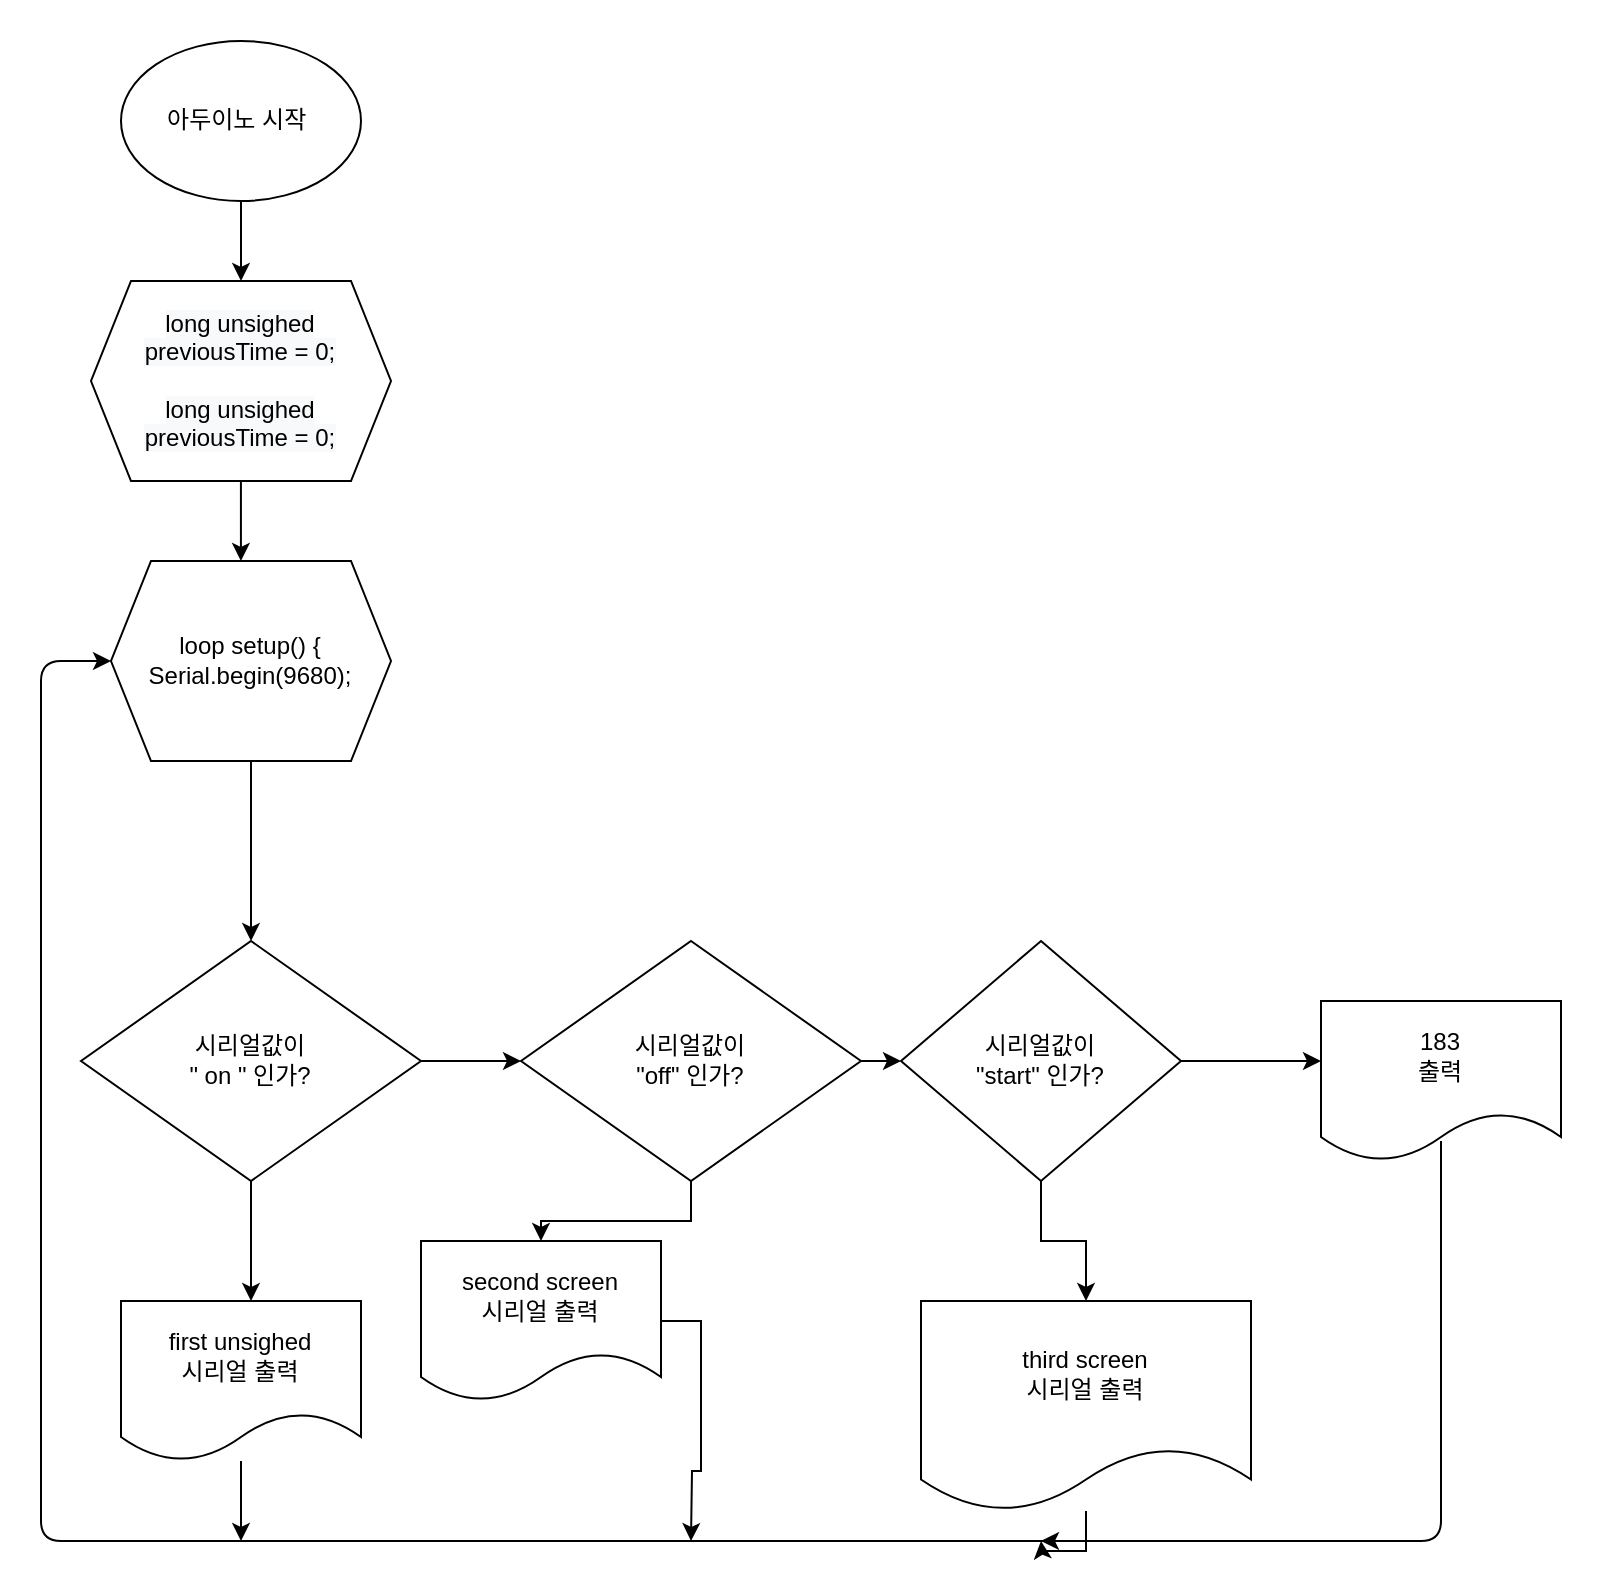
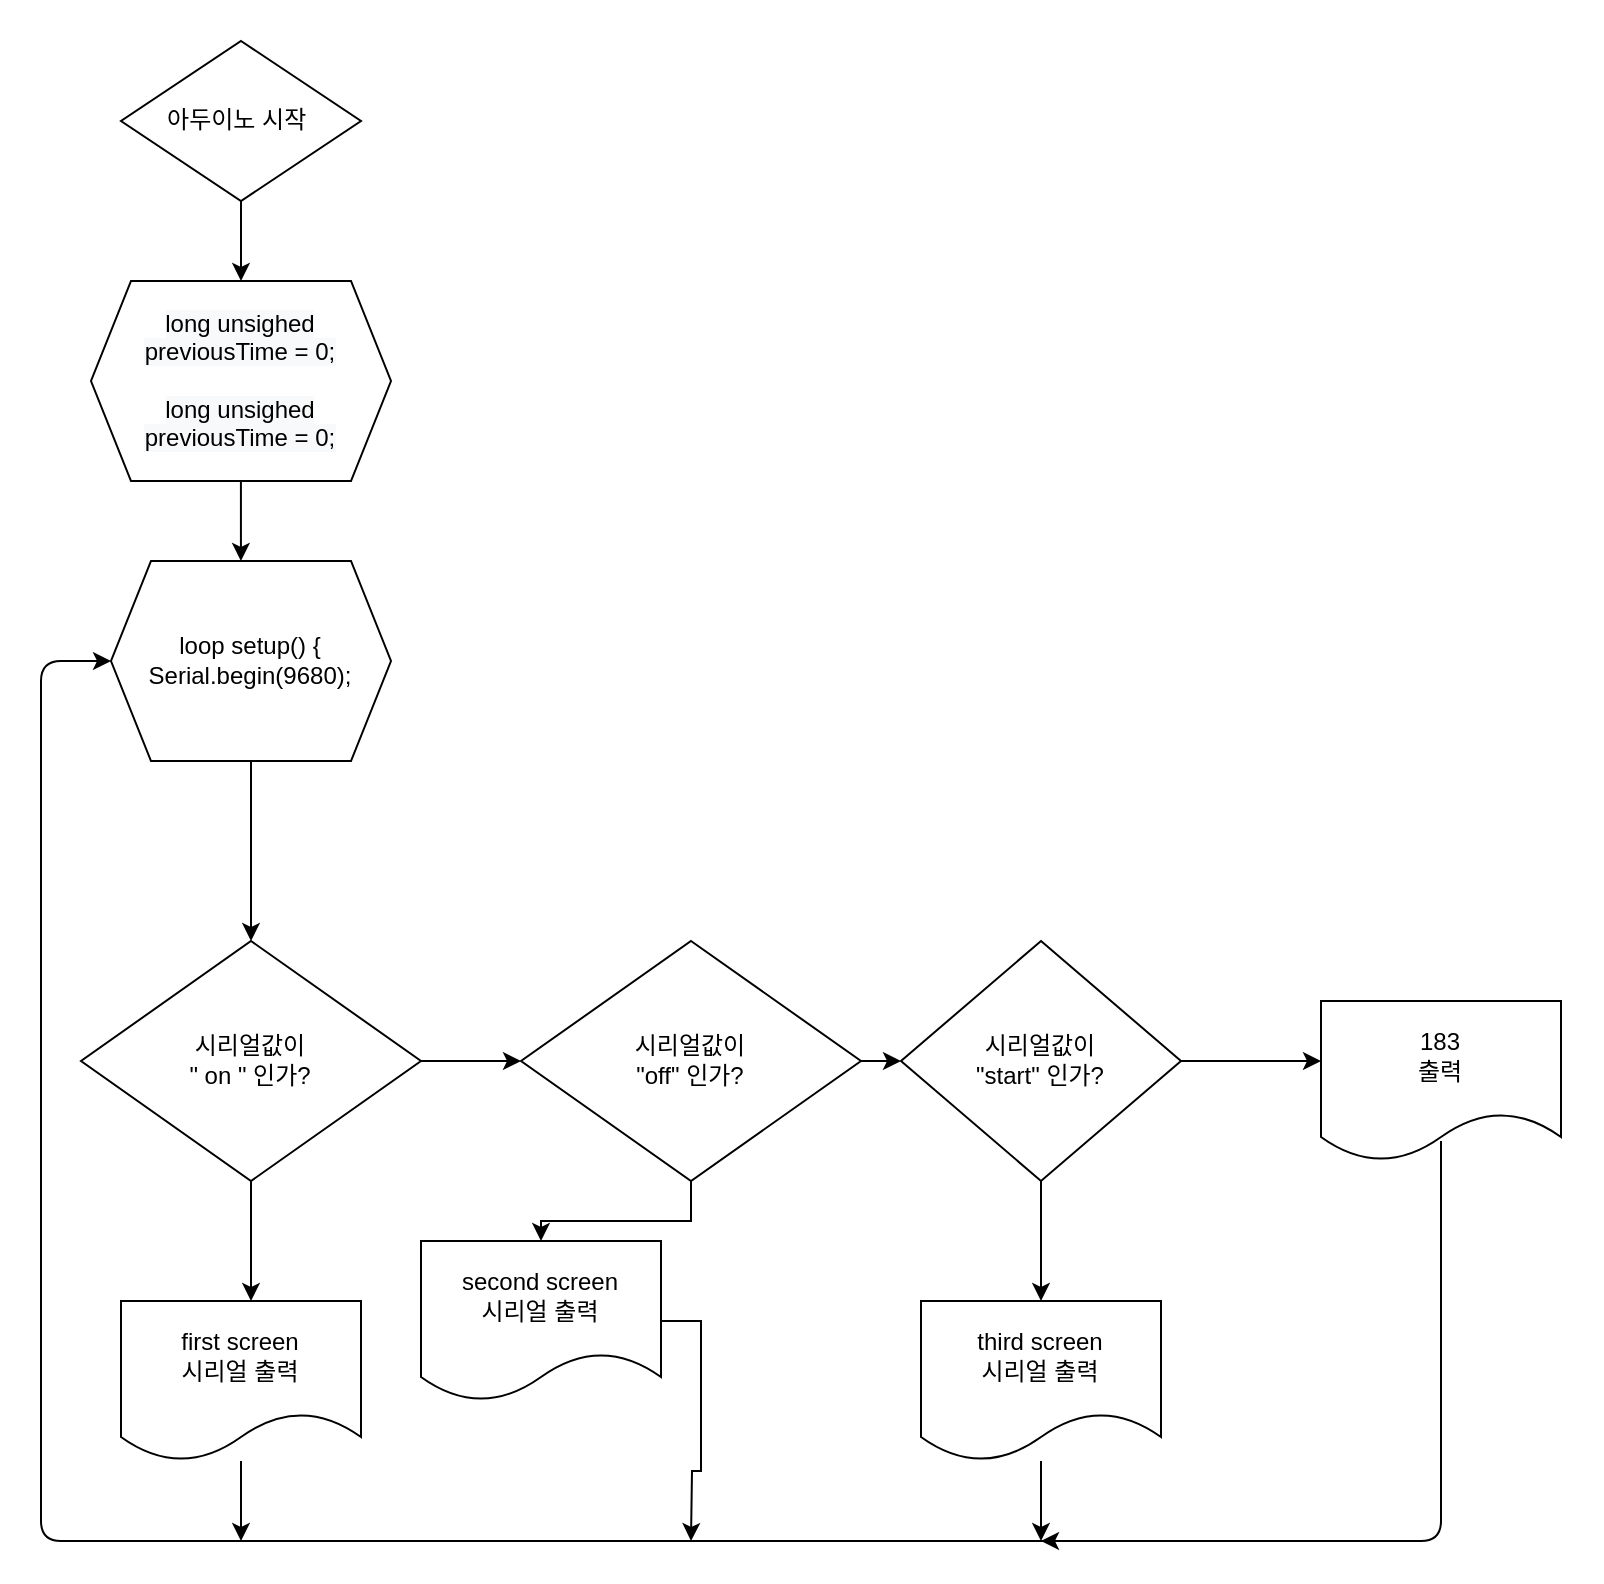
  <mxCell id="0" />
  <mxCell id="1" parent="0" />
  <mxCell id="2" style="edgeStyle=orthogonalEdgeStyle;rounded=0;orthogonalLoop=1;jettySize=auto;html=1;entryX=0.5;entryY=0;entryDx=0;entryDy=0;" edge="1" parent="1" source="3" target="5"><mxGeometry relative="1" as="geometry" /></mxCell>
- <mxCell id="3" value="아두이노 시작&amp;nbsp;" style="ellipse;whiteSpace=wrap;html=1;" vertex="1" parent="1"><mxGeometry x="60" y="20" width="120" height="80" as="geometry" /></mxCell>
+ <mxCell id="3" value="아두이노 시작&amp;nbsp;" style="rhombus;whiteSpace=wrap;html=1;" vertex="1" parent="1"><mxGeometry x="60" y="20" width="120" height="80" as="geometry" /></mxCell>
  <mxCell id="4" style="edgeStyle=orthogonalEdgeStyle;rounded=0;orthogonalLoop=1;jettySize=auto;html=1;entryX=0.464;entryY=0;entryDx=0;entryDy=0;entryPerimeter=0;" edge="1" parent="1" source="5" target="7"><mxGeometry relative="1" as="geometry" /></mxCell>
  <mxCell id="5" value="&#10;&#10;&lt;span style=&quot;color: rgb(0, 0, 0); font-family: helvetica; font-size: 12px; font-style: normal; font-weight: 400; letter-spacing: normal; text-align: center; text-indent: 0px; text-transform: none; word-spacing: 0px; background-color: rgb(248, 249, 250); display: inline; float: none;&quot;&gt;long unsighed previousTime = 0;&lt;/span&gt;&lt;br style=&quot;color: rgb(0, 0, 0); font-family: helvetica; font-size: 12px; font-style: normal; font-weight: 400; letter-spacing: normal; text-align: center; text-indent: 0px; text-transform: none; word-spacing: 0px; background-color: rgb(248, 249, 250);&quot;&gt;&lt;br style=&quot;color: rgb(0, 0, 0); font-family: helvetica; font-size: 12px; font-style: normal; font-weight: 400; letter-spacing: normal; text-align: center; text-indent: 0px; text-transform: none; word-spacing: 0px; background-color: rgb(248, 249, 250);&quot;&gt;&lt;span style=&quot;color: rgb(0, 0, 0); font-family: helvetica; font-size: 12px; font-style: normal; font-weight: 400; letter-spacing: normal; text-align: center; text-indent: 0px; text-transform: none; word-spacing: 0px; background-color: rgb(248, 249, 250); display: inline; float: none;&quot;&gt;long unsighed previousTime = 0;&lt;/span&gt;&#10;&#10;" style="shape=hexagon;perimeter=hexagonPerimeter2;whiteSpace=wrap;html=1;fixedSize=1;" vertex="1" parent="1"><mxGeometry x="45" y="140" width="150" height="100" as="geometry" /></mxCell>
  <mxCell id="6" style="edgeStyle=orthogonalEdgeStyle;rounded=0;orthogonalLoop=1;jettySize=auto;html=1;" edge="1" parent="1" source="7" target="10"><mxGeometry relative="1" as="geometry" /></mxCell>
  <mxCell id="7" value="&lt;span&gt;loop setup() {&lt;/span&gt;&lt;br&gt;&lt;span&gt;Serial.begin(9680);&lt;/span&gt;" style="shape=hexagon;perimeter=hexagonPerimeter2;whiteSpace=wrap;html=1;fixedSize=1;" vertex="1" parent="1"><mxGeometry x="55" y="280" width="140" height="100" as="geometry" /></mxCell>
  <mxCell id="8" style="edgeStyle=orthogonalEdgeStyle;rounded=0;orthogonalLoop=1;jettySize=auto;html=1;" edge="1" parent="1" source="10"><mxGeometry relative="1" as="geometry"><mxPoint x="260" y="530" as="targetPoint" /></mxGeometry></mxCell>
  <mxCell id="9" style="edgeStyle=orthogonalEdgeStyle;rounded=0;orthogonalLoop=1;jettySize=auto;html=1;" edge="1" parent="1" source="10"><mxGeometry relative="1" as="geometry"><mxPoint x="125" y="650" as="targetPoint" /></mxGeometry></mxCell>
  <mxCell id="10" value="시리얼값이&lt;br&gt;&quot; on &quot; 인가?" style="rhombus;whiteSpace=wrap;html=1;" vertex="1" parent="1"><mxGeometry x="40" y="470" width="170" height="120" as="geometry" /></mxCell>
  <mxCell id="11" style="edgeStyle=orthogonalEdgeStyle;rounded=0;orthogonalLoop=1;jettySize=auto;html=1;" edge="1" parent="1" source="13"><mxGeometry relative="1" as="geometry"><mxPoint x="450" y="530" as="targetPoint" /></mxGeometry></mxCell>
  <mxCell id="12" style="edgeStyle=orthogonalEdgeStyle;rounded=0;orthogonalLoop=1;jettySize=auto;html=1;" edge="1" parent="1" source="13" target="20"><mxGeometry relative="1" as="geometry" /></mxCell>
  <mxCell id="13" value="시리얼값이&lt;br&gt;&quot;off&quot; 인가?" style="rhombus;whiteSpace=wrap;html=1;" vertex="1" parent="1"><mxGeometry x="260" y="470" width="170" height="120" as="geometry" /></mxCell>
  <mxCell id="14" style="edgeStyle=orthogonalEdgeStyle;rounded=0;orthogonalLoop=1;jettySize=auto;html=1;entryX=0.5;entryY=0;entryDx=0;entryDy=0;" edge="1" parent="1" source="16" target="22"><mxGeometry relative="1" as="geometry"><mxPoint x="535" y="640" as="targetPoint" /></mxGeometry></mxCell>
  <mxCell id="15" style="edgeStyle=orthogonalEdgeStyle;rounded=0;orthogonalLoop=1;jettySize=auto;html=1;" edge="1" parent="1" source="16"><mxGeometry relative="1" as="geometry"><mxPoint x="660" y="530" as="targetPoint" /></mxGeometry></mxCell>
  <mxCell id="16" value="시리얼값이&lt;br&gt;&quot;start&quot; 인가?" style="rhombus;whiteSpace=wrap;html=1;" vertex="1" parent="1"><mxGeometry x="450" y="470" width="140" height="120" as="geometry" /></mxCell>
  <mxCell id="17" style="edgeStyle=orthogonalEdgeStyle;rounded=0;orthogonalLoop=1;jettySize=auto;html=1;" edge="1" parent="1" source="18"><mxGeometry relative="1" as="geometry"><mxPoint x="120" y="770" as="targetPoint" /></mxGeometry></mxCell>
- <mxCell id="18" value="first unsighed&lt;br&gt;시리얼 출력" style="shape=document;whiteSpace=wrap;html=1;boundedLbl=1;" vertex="1" parent="1"><mxGeometry x="60" y="650" width="120" height="80" as="geometry" /></mxCell>
+ <mxCell id="18" value="first screen&lt;br&gt;시리얼 출력" style="shape=document;whiteSpace=wrap;html=1;boundedLbl=1;" vertex="1" parent="1"><mxGeometry x="60" y="650" width="120" height="80" as="geometry" /></mxCell>
  <mxCell id="19" style="edgeStyle=orthogonalEdgeStyle;rounded=0;orthogonalLoop=1;jettySize=auto;html=1;" edge="1" parent="1" source="20"><mxGeometry relative="1" as="geometry"><mxPoint x="345" y="770" as="targetPoint" /></mxGeometry></mxCell>
  <mxCell id="20" value="second&amp;nbsp;screen&lt;br&gt;시리얼 출력" style="shape=document;whiteSpace=wrap;html=1;boundedLbl=1;" vertex="1" parent="1"><mxGeometry x="210" y="620" width="120" height="80" as="geometry" /></mxCell>
  <mxCell id="21" style="edgeStyle=orthogonalEdgeStyle;rounded=0;orthogonalLoop=1;jettySize=auto;html=1;" edge="1" parent="1" source="22"><mxGeometry relative="1" as="geometry"><mxPoint x="520" y="770" as="targetPoint" /></mxGeometry></mxCell>
- <mxCell id="22" value="third screen&lt;br&gt;시리얼 출력" style="shape=document;whiteSpace=wrap;html=1;boundedLbl=1;" vertex="1" parent="1"><mxGeometry x="460" y="650" width="165" height="105" as="geometry" /></mxCell>
+ <mxCell id="22" value="third screen&lt;br&gt;시리얼 출력" style="shape=document;whiteSpace=wrap;html=1;boundedLbl=1;" vertex="1" parent="1"><mxGeometry x="460" y="650" width="120" height="80" as="geometry" /></mxCell>
  <mxCell id="23" value="" style="endArrow=classic;html=1;entryX=0;entryY=0.5;entryDx=0;entryDy=0;" edge="1" parent="1" target="7"><mxGeometry width="50" height="50" relative="1" as="geometry"><mxPoint x="590" y="770" as="sourcePoint" /><mxPoint x="315" y="760" as="targetPoint" /><Array as="points"><mxPoint x="20" y="770" /><mxPoint x="20" y="330" /></Array></mxGeometry></mxCell>
  <mxCell id="24" value="183&lt;br&gt;출력" style="shape=document;whiteSpace=wrap;html=1;boundedLbl=1;" vertex="1" parent="1"><mxGeometry x="660" y="500" width="120" height="80" as="geometry" /></mxCell>
  <mxCell id="25" value="" style="endArrow=classic;html=1;exitX=0.5;exitY=0.875;exitDx=0;exitDy=0;exitPerimeter=0;" edge="1" parent="1" source="24"><mxGeometry width="50" height="50" relative="1" as="geometry"><mxPoint x="340" y="590" as="sourcePoint" /><mxPoint x="520" y="770" as="targetPoint" /><Array as="points"><mxPoint x="720" y="770" /></Array></mxGeometry></mxCell>
